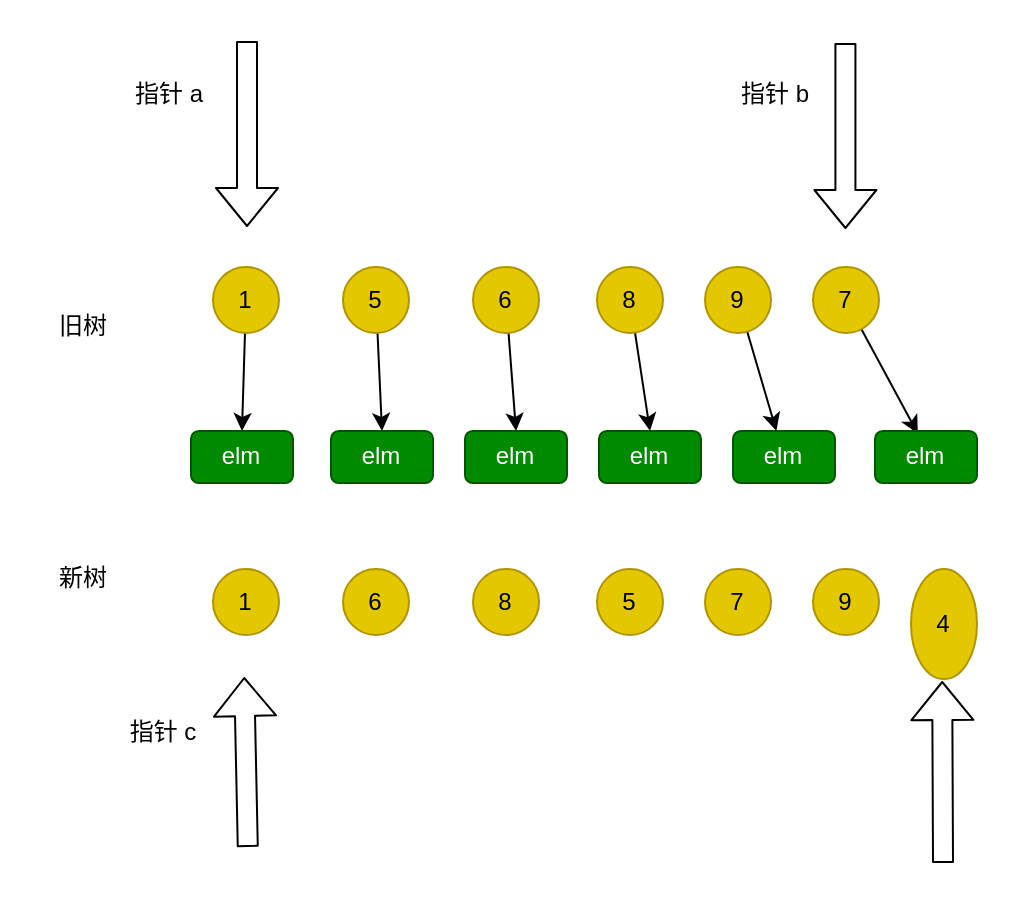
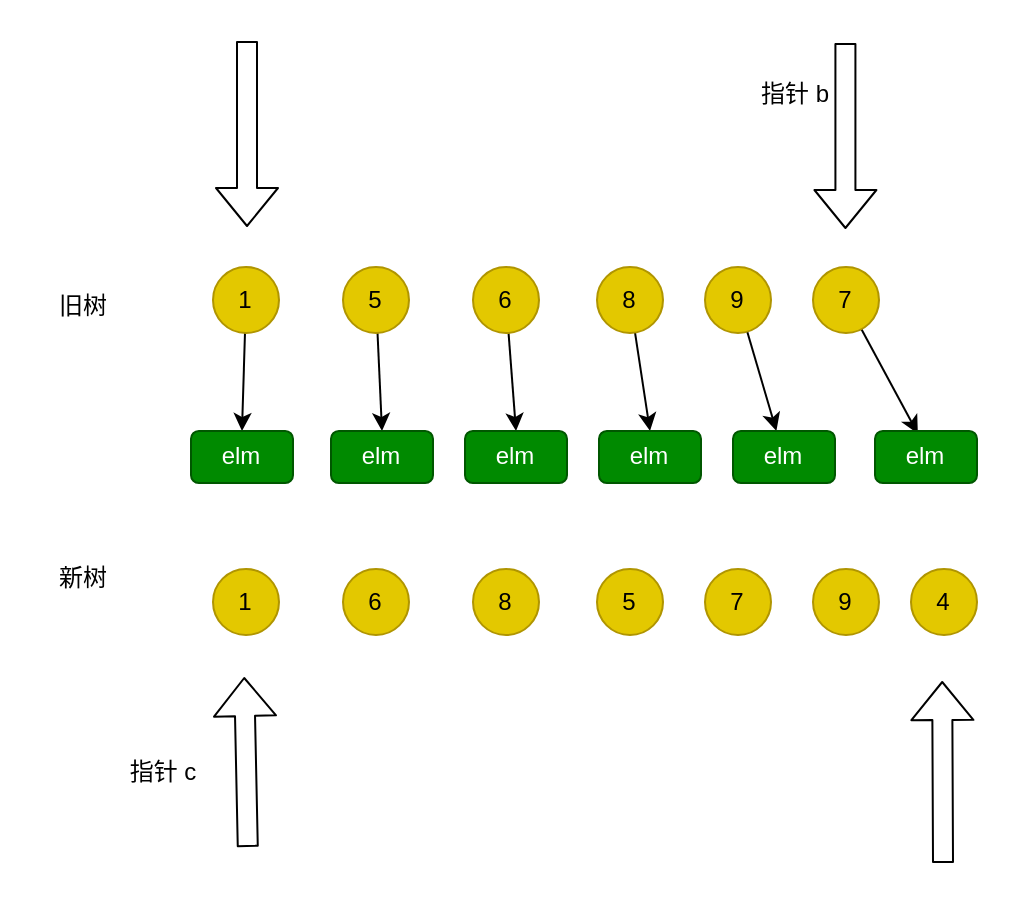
  <mxCell id="0" />
  <mxCell id="1" parent="0" />
  <mxCell id="2" style="edgeStyle=none;html=1;entryX=0.5;entryY=0;entryDx=0;entryDy=0;rounded=1;" edge="1" parent="1" source="3" target="22"><mxGeometry relative="1" as="geometry" /></mxCell>
  <mxCell id="3" value="1" style="ellipse;whiteSpace=wrap;html=1;aspect=fixed;fillColor=#e3c800;fontColor=#000000;strokeColor=#B09500;rounded=1;" vertex="1" parent="1"><mxGeometry x="106" y="133" width="33" height="33" as="geometry" /></mxCell>
- <mxCell id="4" value="旧树" style="text;html=1;align=center;verticalAlign=middle;resizable=0;points=[];autosize=1;strokeColor=none;fillColor=none;rounded=1;" vertex="1" parent="1"><mxGeometry x="20" y="150" width="42" height="26" as="geometry" /></mxCell>
+ <mxCell id="4" value="旧树" style="text;html=1;align=center;verticalAlign=middle;resizable=0;points=[];autosize=1;strokeColor=none;fillColor=none;rounded=1;" vertex="1" parent="1"><mxGeometry x="20" y="140" width="42" height="26" as="geometry" /></mxCell>
  <mxCell id="5" style="edgeStyle=none;html=1;entryX=0.5;entryY=0;entryDx=0;entryDy=0;rounded=1;" edge="1" parent="1" source="6" target="24"><mxGeometry relative="1" as="geometry" /></mxCell>
  <mxCell id="6" value="5" style="ellipse;whiteSpace=wrap;html=1;aspect=fixed;fillColor=#e3c800;fontColor=#000000;strokeColor=#B09500;rounded=1;" vertex="1" parent="1"><mxGeometry x="171" y="133" width="33" height="33" as="geometry" /></mxCell>
  <mxCell id="7" style="edgeStyle=none;html=1;entryX=0.5;entryY=0;entryDx=0;entryDy=0;rounded=1;" edge="1" parent="1" source="8" target="23"><mxGeometry relative="1" as="geometry" /></mxCell>
  <mxCell id="8" value="6" style="ellipse;whiteSpace=wrap;html=1;aspect=fixed;fillColor=#e3c800;fontColor=#000000;strokeColor=#B09500;rounded=1;" vertex="1" parent="1"><mxGeometry x="236" y="133" width="33" height="33" as="geometry" /></mxCell>
  <mxCell id="9" style="edgeStyle=none;html=1;entryX=0.42;entryY=0.051;entryDx=0;entryDy=0;entryPerimeter=0;rounded=1;" edge="1" parent="1" source="10" target="27"><mxGeometry relative="1" as="geometry" /></mxCell>
  <mxCell id="10" value="7" style="ellipse;whiteSpace=wrap;html=1;aspect=fixed;fillColor=#e3c800;fontColor=#000000;strokeColor=#B09500;rounded=1;" vertex="1" parent="1"><mxGeometry x="406" y="133" width="33" height="33" as="geometry" /></mxCell>
  <mxCell id="11" style="edgeStyle=none;html=1;rounded=1;" edge="1" parent="1" source="12" target="26"><mxGeometry relative="1" as="geometry" /></mxCell>
  <mxCell id="12" value="9" style="ellipse;whiteSpace=wrap;html=1;aspect=fixed;fillColor=#e3c800;fontColor=#000000;strokeColor=#B09500;rounded=1;" vertex="1" parent="1"><mxGeometry x="352" y="133" width="33" height="33" as="geometry" /></mxCell>
  <mxCell id="13" style="edgeStyle=none;html=1;entryX=0.5;entryY=0;entryDx=0;entryDy=0;rounded=1;" edge="1" parent="1" source="14" target="25"><mxGeometry relative="1" as="geometry" /></mxCell>
  <mxCell id="14" value="8" style="ellipse;whiteSpace=wrap;html=1;aspect=fixed;fillColor=#e3c800;fontColor=#000000;strokeColor=#B09500;rounded=1;" vertex="1" parent="1"><mxGeometry x="298" y="133" width="33" height="33" as="geometry" /></mxCell>
  <mxCell id="15" value="1" style="ellipse;whiteSpace=wrap;html=1;aspect=fixed;fillColor=#e3c800;fontColor=#000000;strokeColor=#B09500;rounded=1;" vertex="1" parent="1"><mxGeometry x="106" y="284" width="33" height="33" as="geometry" /></mxCell>
  <mxCell id="16" value="新树" style="text;html=1;align=center;verticalAlign=middle;resizable=0;points=[];autosize=1;strokeColor=none;fillColor=none;rounded=1;" vertex="1" parent="1"><mxGeometry x="20" y="276" width="42" height="26" as="geometry" /></mxCell>
  <mxCell id="17" value="6" style="ellipse;whiteSpace=wrap;html=1;aspect=fixed;fillColor=#e3c800;fontColor=#000000;strokeColor=#B09500;rounded=1;" vertex="1" parent="1"><mxGeometry x="171" y="284" width="33" height="33" as="geometry" /></mxCell>
  <mxCell id="18" value="8" style="ellipse;whiteSpace=wrap;html=1;aspect=fixed;fillColor=#e3c800;fontColor=#000000;strokeColor=#B09500;rounded=1;" vertex="1" parent="1"><mxGeometry x="236" y="284" width="33" height="33" as="geometry" /></mxCell>
  <mxCell id="19" value="9" style="ellipse;whiteSpace=wrap;html=1;aspect=fixed;fillColor=#e3c800;fontColor=#000000;strokeColor=#B09500;rounded=1;" vertex="1" parent="1"><mxGeometry x="406" y="284" width="33" height="33" as="geometry" /></mxCell>
  <mxCell id="20" value="7" style="ellipse;whiteSpace=wrap;html=1;aspect=fixed;fillColor=#e3c800;fontColor=#000000;strokeColor=#B09500;rounded=1;" vertex="1" parent="1"><mxGeometry x="352" y="284" width="33" height="33" as="geometry" /></mxCell>
  <mxCell id="21" value="5" style="ellipse;whiteSpace=wrap;html=1;aspect=fixed;fillColor=#e3c800;fontColor=#000000;strokeColor=#B09500;rounded=1;" vertex="1" parent="1"><mxGeometry x="298" y="284" width="33" height="33" as="geometry" /></mxCell>
  <mxCell id="22" value="elm" style="rounded=1;whiteSpace=wrap;html=1;fillColor=#008a00;fontColor=#ffffff;strokeColor=#005700;" vertex="1" parent="1"><mxGeometry x="95" y="215" width="51" height="26" as="geometry" /></mxCell>
  <mxCell id="23" value="elm" style="rounded=1;whiteSpace=wrap;html=1;fillColor=#008a00;fontColor=#ffffff;strokeColor=#005700;" vertex="1" parent="1"><mxGeometry x="232" y="215" width="51" height="26" as="geometry" /></mxCell>
  <mxCell id="24" value="elm" style="rounded=1;whiteSpace=wrap;html=1;fillColor=#008a00;fontColor=#ffffff;strokeColor=#005700;" vertex="1" parent="1"><mxGeometry x="165" y="215" width="51" height="26" as="geometry" /></mxCell>
  <mxCell id="25" value="elm" style="rounded=1;whiteSpace=wrap;html=1;fillColor=#008a00;fontColor=#ffffff;strokeColor=#005700;" vertex="1" parent="1"><mxGeometry x="299" y="215" width="51" height="26" as="geometry" /></mxCell>
  <mxCell id="26" value="elm" style="rounded=1;whiteSpace=wrap;html=1;fillColor=#008a00;fontColor=#ffffff;strokeColor=#005700;" vertex="1" parent="1"><mxGeometry x="366" y="215" width="51" height="26" as="geometry" /></mxCell>
  <mxCell id="27" value="elm" style="rounded=1;whiteSpace=wrap;html=1;fillColor=#008a00;fontColor=#ffffff;strokeColor=#005700;" vertex="1" parent="1"><mxGeometry x="437" y="215" width="51" height="26" as="geometry" /></mxCell>
- <mxCell id="28" value="4" style="ellipse;whiteSpace=wrap;html=1;aspect=fixed;fillColor=#e3c800;fontColor=#000000;strokeColor=#B09500;rounded=1;" vertex="1" parent="1"><mxGeometry x="455" y="284" width="33" height="55" as="geometry" /></mxCell>
+ <mxCell id="28" value="4" style="ellipse;whiteSpace=wrap;html=1;aspect=fixed;fillColor=#e3c800;fontColor=#000000;strokeColor=#B09500;rounded=1;" vertex="1" parent="1"><mxGeometry x="455" y="284" width="33" height="33" as="geometry" /></mxCell>
  <mxCell id="29" value="" style="shape=flexArrow;endArrow=classic;html=1;rounded=1;" edge="1" parent="1"><mxGeometry width="50" height="50" relative="1" as="geometry"><mxPoint x="123.39" y="423" as="sourcePoint" /><mxPoint x="121.6" y="338" as="targetPoint" /></mxGeometry></mxCell>
  <mxCell id="30" value="" style="shape=flexArrow;endArrow=classic;html=1;rounded=1;" edge="1" parent="1"><mxGeometry width="50" height="50" relative="1" as="geometry"><mxPoint x="471" y="431" as="sourcePoint" /><mxPoint x="470.61" y="340" as="targetPoint" /></mxGeometry></mxCell>
  <mxCell id="31" value="" style="shape=flexArrow;endArrow=classic;html=1;rounded=1;" edge="1" parent="1"><mxGeometry width="50" height="50" relative="1" as="geometry"><mxPoint x="123" y="20" as="sourcePoint" /><mxPoint x="123" y="113" as="targetPoint" /></mxGeometry></mxCell>
  <mxCell id="32" value="" style="shape=flexArrow;endArrow=classic;html=1;rounded=1;" edge="1" parent="1"><mxGeometry width="50" height="50" relative="1" as="geometry"><mxPoint x="422.21" y="21" as="sourcePoint" /><mxPoint x="422.21" y="114" as="targetPoint" /></mxGeometry></mxCell>
- <mxCell id="33" value="指针 a" style="text;html=1;align=center;verticalAlign=middle;resizable=0;points=[];autosize=1;strokeColor=none;fillColor=none;rounded=1;" vertex="1" parent="1"><mxGeometry x="58" y="34" width="52" height="26" as="geometry" /></mxCell>
- <mxCell id="34" value="指针 b" style="text;html=1;align=center;verticalAlign=middle;resizable=0;points=[];autosize=1;strokeColor=none;fillColor=none;rounded=1;" vertex="1" parent="1"><mxGeometry x="361" y="34" width="52" height="26" as="geometry" /></mxCell>
- <mxCell id="35" value="指针 c" style="text;html=1;align=center;verticalAlign=middle;resizable=0;points=[];autosize=1;strokeColor=none;fillColor=none;rounded=1;" vertex="1" parent="1"><mxGeometry x="55" y="353" width="51" height="26" as="geometry" /></mxCell>
+ <mxCell id="34" value="指针 b" style="text;html=1;align=center;verticalAlign=middle;resizable=0;points=[];autosize=1;strokeColor=none;fillColor=none;rounded=1;" vertex="1" parent="1"><mxGeometry x="371" y="34" width="52" height="26" as="geometry" /></mxCell>
+ <mxCell id="35" value="指针 c" style="text;html=1;align=center;verticalAlign=middle;resizable=0;points=[];autosize=1;strokeColor=none;fillColor=none;rounded=1;" vertex="1" parent="1"><mxGeometry x="55" y="373" width="51" height="26" as="geometry" /></mxCell>
